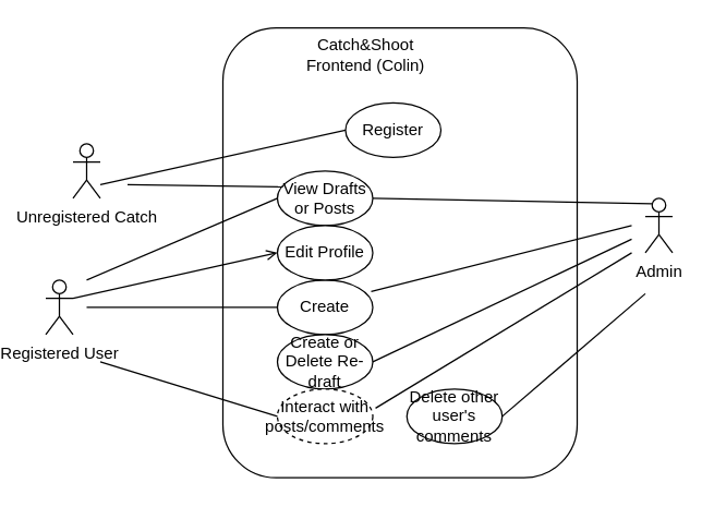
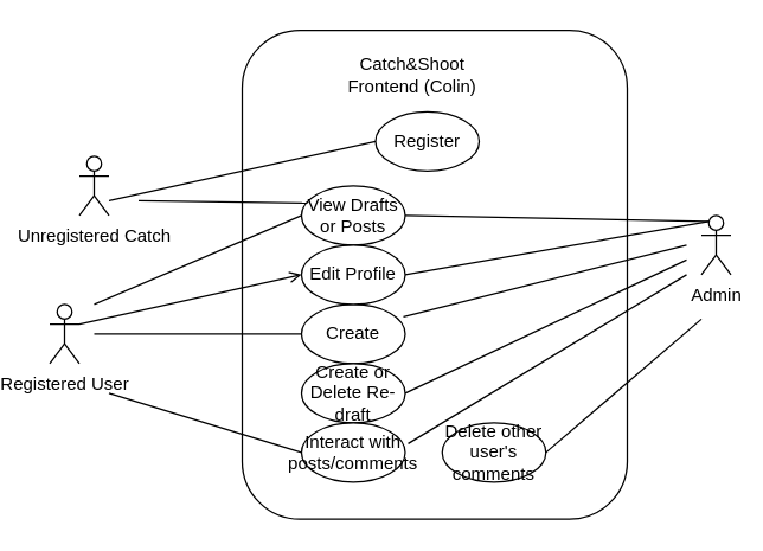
  <mxCell id="0" />
  <mxCell id="1" parent="0" />
  <mxCell id="2" value="Registered User" style="shape=umlActor;verticalLabelPosition=bottom;verticalAlign=top;html=1;outlineConnect=0;" parent="1" vertex="1"><mxGeometry x="20" y="205" width="20" height="40" as="geometry" /></mxCell>
  <mxCell id="3" value="Create" style="ellipse;whiteSpace=wrap;html=1;" parent="1" vertex="1"><mxGeometry x="190" y="205" width="70" height="40" as="geometry" /></mxCell>
  <mxCell id="4" value="" style="endArrow=none;html=1;rounded=0;entryX=0;entryY=0.5;entryDx=0;entryDy=0;" parent="1" target="3" edge="1"><mxGeometry width="50" height="50" relative="1" as="geometry"><mxPoint x="50" y="225" as="sourcePoint" /><mxPoint x="310" y="175" as="targetPoint" /></mxGeometry></mxCell>
  <mxCell id="5" value="Register" style="ellipse;whiteSpace=wrap;html=1;" parent="1" vertex="1"><mxGeometry x="240" y="75" width="70" height="40" as="geometry" /></mxCell>
  <mxCell id="6" value="" style="endArrow=none;html=1;rounded=0;entryX=0;entryY=0.5;entryDx=0;entryDy=0;" parent="1" target="5" edge="1"><mxGeometry width="50" height="50" relative="1" as="geometry"><mxPoint x="60" y="135" as="sourcePoint" /><mxPoint x="210" y="175" as="targetPoint" /></mxGeometry></mxCell>
  <mxCell id="7" value="View Drafts or Posts" style="ellipse;whiteSpace=wrap;html=1;" parent="1" vertex="1"><mxGeometry x="190" y="125" width="70" height="40" as="geometry" /></mxCell>
  <mxCell id="8" value="" style="endArrow=none;html=1;rounded=0;entryX=0;entryY=0.5;entryDx=0;entryDy=0;" parent="1" target="7" edge="1"><mxGeometry width="50" height="50" relative="1" as="geometry"><mxPoint x="50" y="205" as="sourcePoint" /><mxPoint x="180" y="145" as="targetPoint" /></mxGeometry></mxCell>
  <mxCell id="9" value="Create or Delete Re-draft" style="ellipse;whiteSpace=wrap;html=1;" parent="1" vertex="1"><mxGeometry x="190" y="245" width="70" height="40" as="geometry" /></mxCell>
- <mxCell id="10" value="Interact with posts/comments" style="ellipse;whiteSpace=wrap;html=1;dashed=1;" parent="1" vertex="1"><mxGeometry x="190" y="285" width="70" height="40" as="geometry" /></mxCell>
+ <mxCell id="10" value="Interact with posts/comments" style="ellipse;whiteSpace=wrap;html=1;" parent="1" vertex="1"><mxGeometry x="190" y="285" width="70" height="40" as="geometry" /></mxCell>
  <mxCell id="11" value="" style="endArrow=none;html=1;rounded=0;entryX=0;entryY=0.5;entryDx=0;entryDy=0;" parent="1" target="10" edge="1"><mxGeometry width="50" height="50" relative="1" as="geometry"><mxPoint x="60" y="265" as="sourcePoint" /><mxPoint x="310" y="175" as="targetPoint" /></mxGeometry></mxCell>
  <mxCell id="12" value="" style="endArrow=open;html=1;rounded=0;exitX=1;exitY=0.333;exitDx=0;exitDy=0;exitPerimeter=0;entryX=0;entryY=0.5;entryDx=0;entryDy=0;" parent="1" source="2" target="13" edge="1"><mxGeometry width="50" height="50" relative="1" as="geometry"><mxPoint x="60" y="135" as="sourcePoint" /><mxPoint x="191.448" y="107.117" as="targetPoint" /></mxGeometry></mxCell>
  <mxCell id="13" value="Edit Profile" style="ellipse;whiteSpace=wrap;html=1;" parent="1" vertex="1"><mxGeometry x="190" y="165" width="70" height="40" as="geometry" /></mxCell>
  <mxCell id="14" value="Admin" style="shape=umlActor;verticalLabelPosition=bottom;verticalAlign=top;html=1;outlineConnect=0;" parent="1" vertex="1"><mxGeometry x="460" y="145" width="20" height="40" as="geometry" /></mxCell>
  <mxCell id="15" value="" style="endArrow=none;html=1;rounded=0;exitX=0.983;exitY=0.21;exitDx=0;exitDy=0;exitPerimeter=0;" parent="1" source="3" edge="1"><mxGeometry width="50" height="50" relative="1" as="geometry"><mxPoint x="260" y="225" as="sourcePoint" /><mxPoint x="450" y="165" as="targetPoint" /></mxGeometry></mxCell>
+ <mxCell id="16" value="" style="endArrow=none;html=1;rounded=0;exitX=1;exitY=0.5;exitDx=0;exitDy=0;entryX=0.25;entryY=0.1;entryDx=0;entryDy=0;entryPerimeter=0;" parent="1" source="13" target="14" edge="1"><mxGeometry width="50" height="50" relative="1" as="geometry"><mxPoint x="260" y="225" as="sourcePoint" /><mxPoint x="450" y="75" as="targetPoint" /></mxGeometry></mxCell>
  <mxCell id="17" value="" style="endArrow=none;html=1;rounded=0;exitX=1;exitY=0.5;exitDx=0;exitDy=0;entryX=0.25;entryY=0.1;entryDx=0;entryDy=0;entryPerimeter=0;" parent="1" source="7" target="14" edge="1"><mxGeometry width="50" height="50" relative="1" as="geometry"><mxPoint x="260" y="225" as="sourcePoint" /><mxPoint x="450" y="85" as="targetPoint" /></mxGeometry></mxCell>
  <mxCell id="18" value="" style="endArrow=none;html=1;rounded=0;" parent="1" edge="1"><mxGeometry width="50" height="50" relative="1" as="geometry"><mxPoint x="260" y="265" as="sourcePoint" /><mxPoint x="450" y="175" as="targetPoint" /></mxGeometry></mxCell>
  <mxCell id="19" value="" style="endArrow=none;html=1;rounded=0;exitX=1.029;exitY=0.35;exitDx=0;exitDy=0;exitPerimeter=0;" parent="1" source="10" edge="1"><mxGeometry width="50" height="50" relative="1" as="geometry"><mxPoint x="260" y="225" as="sourcePoint" /><mxPoint x="450" y="185" as="targetPoint" /></mxGeometry></mxCell>
  <mxCell id="20" value="Delete other user's comments" style="ellipse;whiteSpace=wrap;html=1;" parent="1" vertex="1"><mxGeometry x="285" y="285" width="70" height="40" as="geometry" /></mxCell>
  <mxCell id="21" value="" style="endArrow=none;html=1;rounded=0;exitX=1;exitY=0.5;exitDx=0;exitDy=0;" parent="1" source="20" edge="1"><mxGeometry width="50" height="50" relative="1" as="geometry"><mxPoint x="327.99" y="385.4" as="sourcePoint" /><mxPoint x="460" y="215" as="targetPoint" /></mxGeometry></mxCell>
  <mxCell id="22" value="Unregistered Catch" style="shape=umlActor;verticalLabelPosition=bottom;verticalAlign=top;html=1;outlineConnect=0;" parent="1" vertex="1"><mxGeometry x="40" y="105" width="20" height="40" as="geometry" /></mxCell>
  <mxCell id="23" value="" style="endArrow=none;html=1;rounded=0;entryX=0.057;entryY=0.29;entryDx=0;entryDy=0;entryPerimeter=0;" parent="1" target="7" edge="1"><mxGeometry width="50" height="50" relative="1" as="geometry"><mxPoint x="80" y="135" as="sourcePoint" /><mxPoint x="310" y="175" as="targetPoint" /></mxGeometry></mxCell>
  <mxCell id="24" value="" style="rounded=1;whiteSpace=wrap;html=1;perimeterSpacing=2;fillColor=none;" parent="1" vertex="1"><mxGeometry x="150" y="20" width="260" height="330" as="geometry" /></mxCell>
- <mxCell id="25" value="Catch&amp;amp;Shoot Frontend (Colin)" style="text;html=1;align=center;verticalAlign=middle;whiteSpace=wrap;rounded=0;" parent="1" vertex="1"><mxGeometry x="210" y="25" width="90" height="30" as="geometry" /></mxCell>
+ <mxCell id="25" value="Catch&amp;amp;Shoot Frontend (Colin)" style="text;html=1;align=center;verticalAlign=middle;whiteSpace=wrap;rounded=0;" parent="1" vertex="1"><mxGeometry x="220" y="35" width="90" height="30" as="geometry" /></mxCell>
